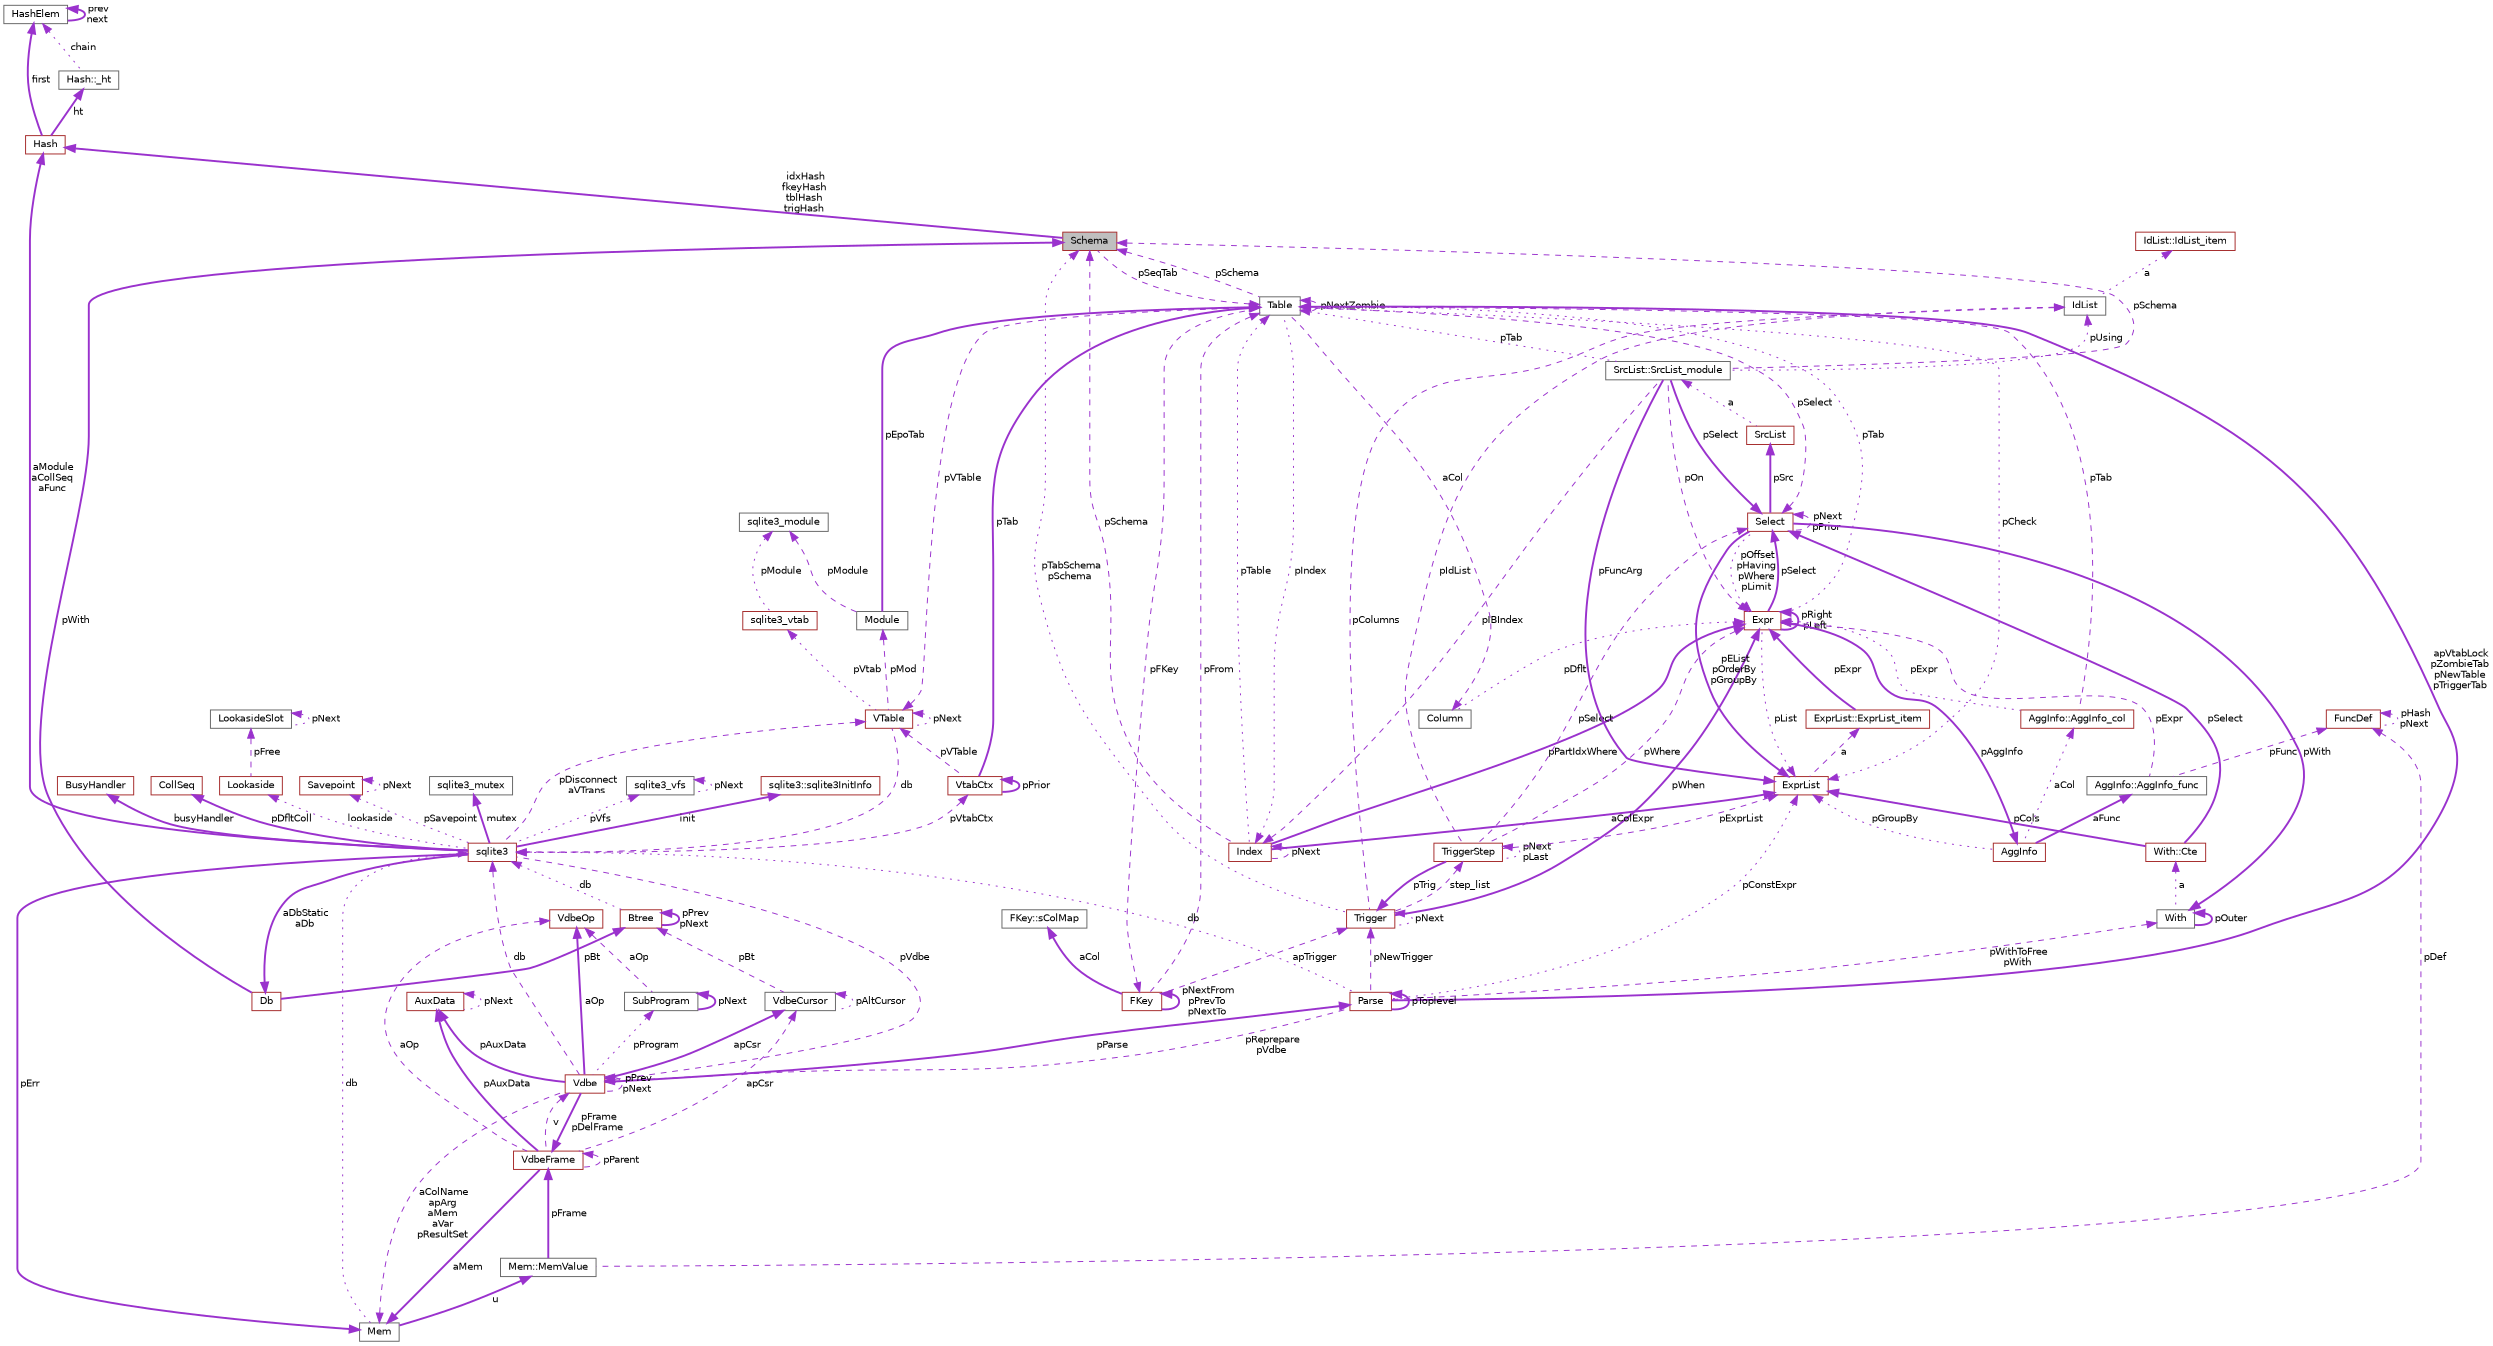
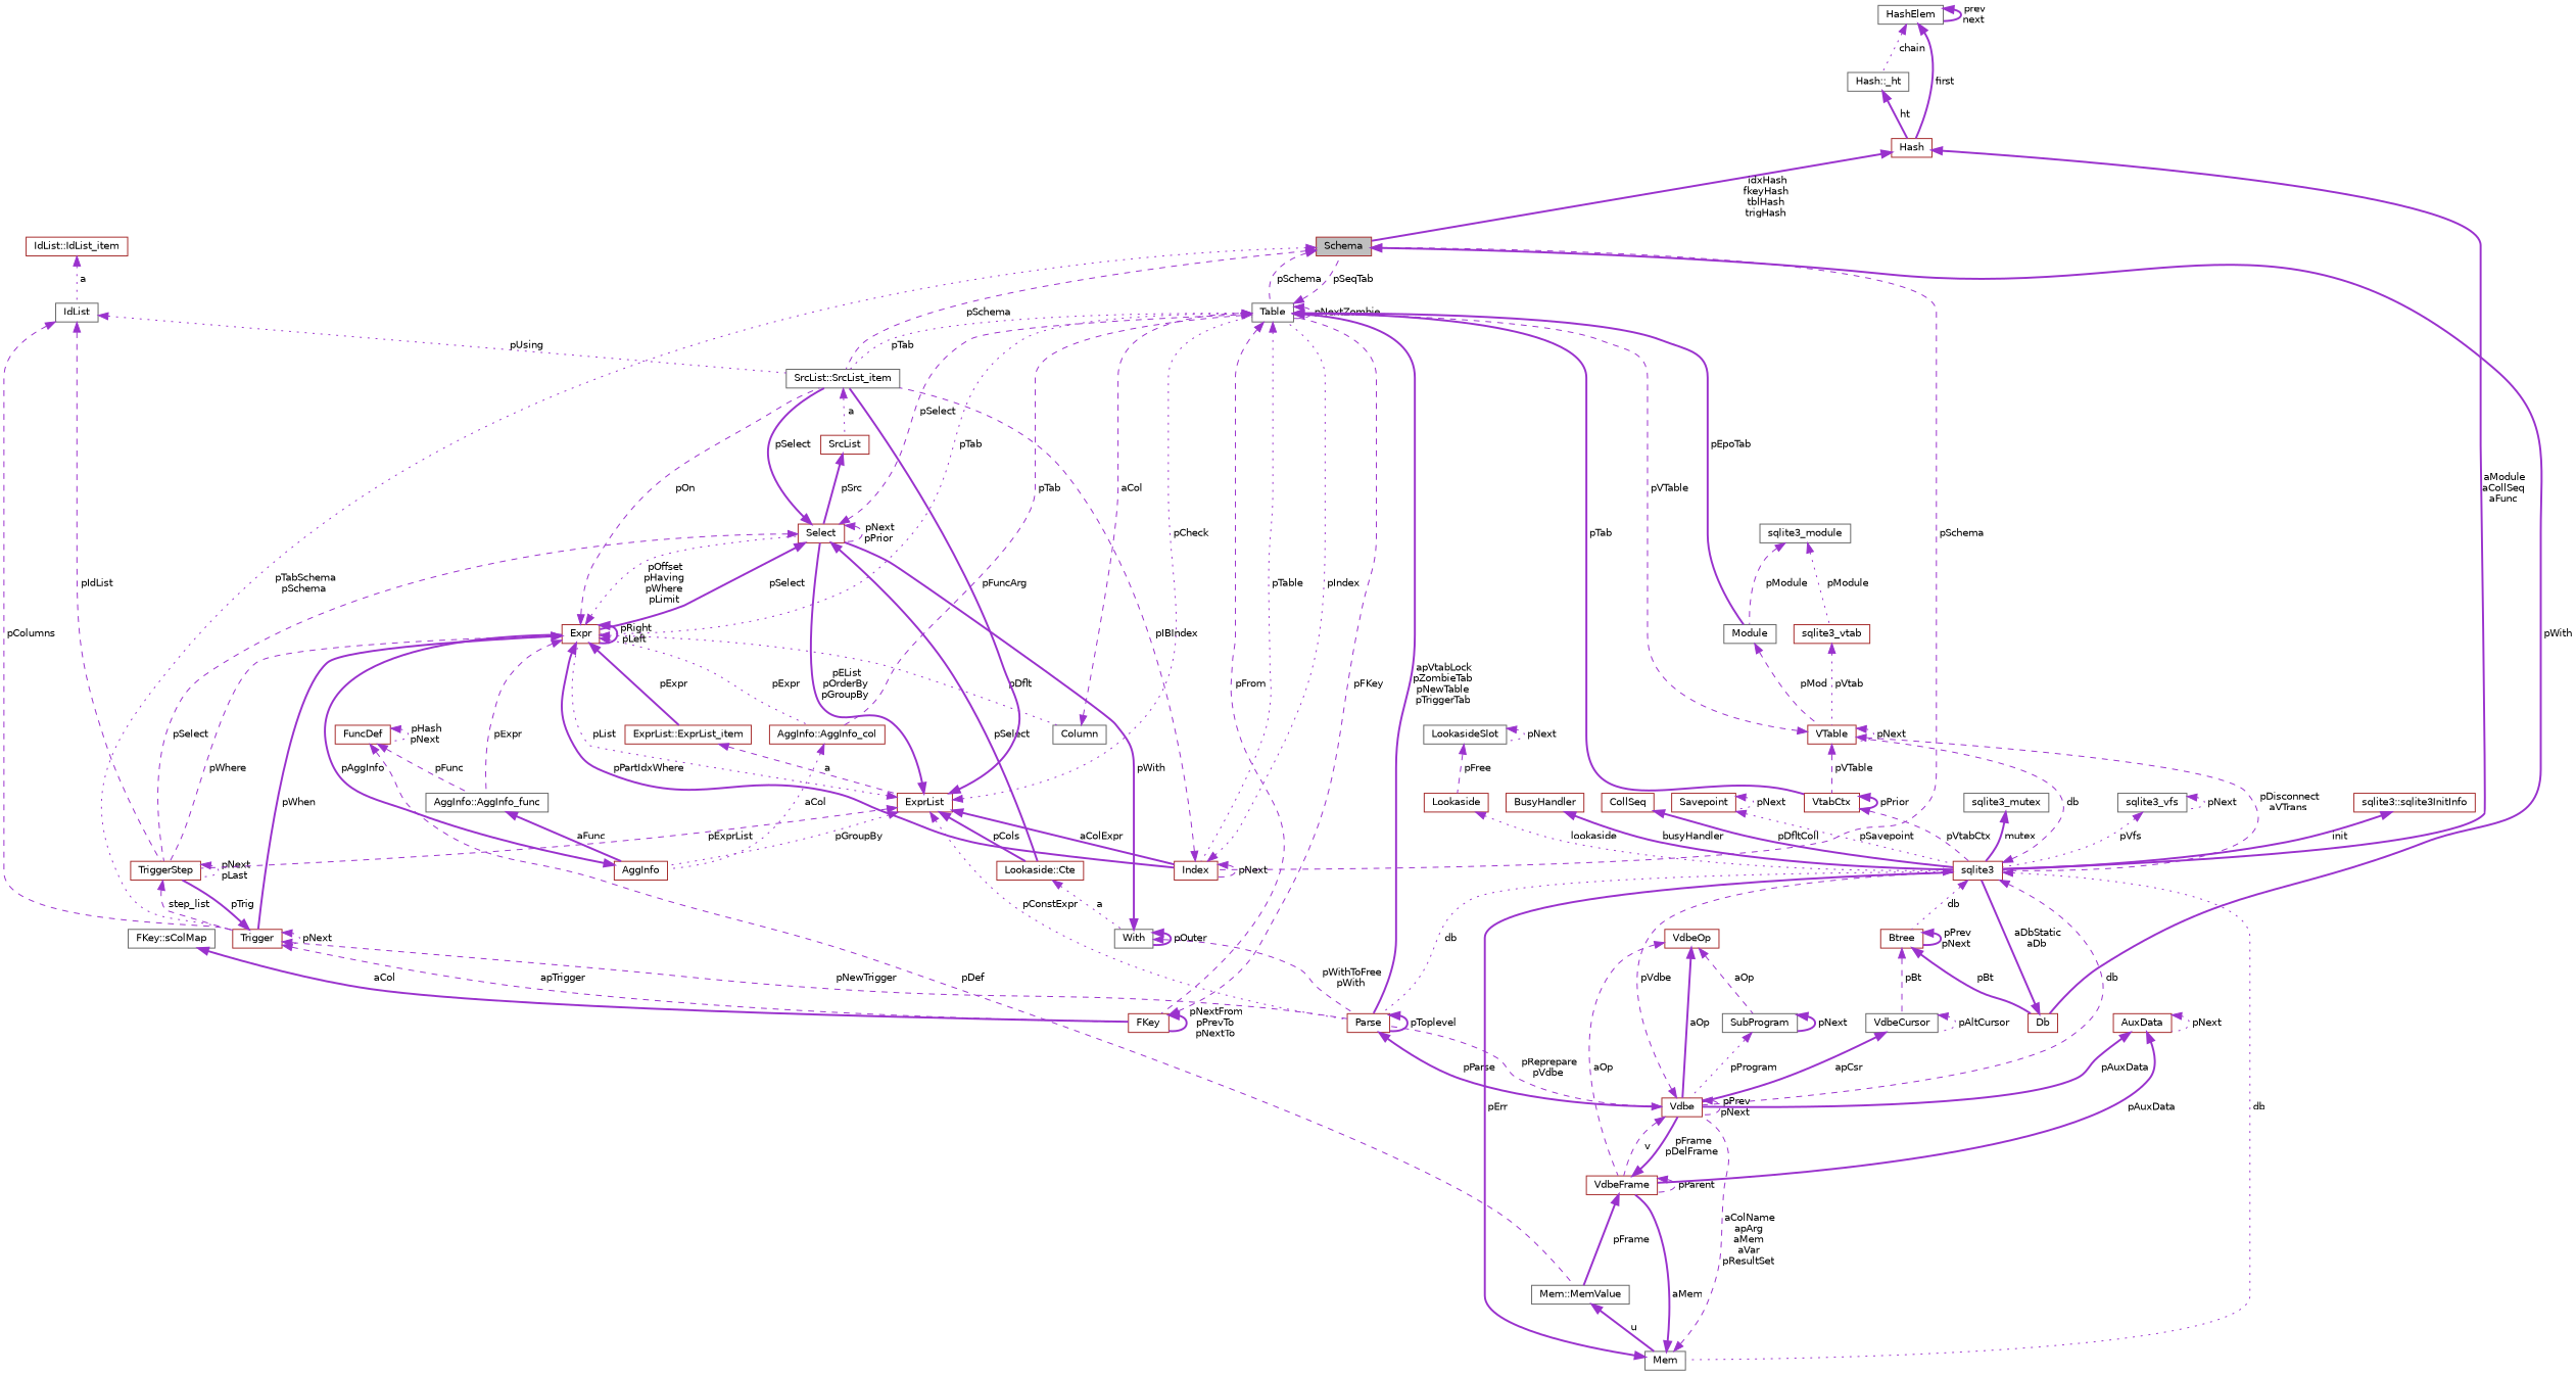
  digraph {
    rankdir=TB
    node [color=brown fillcolor=white fontname=Helvetica fontsize=10 shape=record style=filled]
    edge [color=darkorchid3 dir=back fontname=Helvetica fontsize=10 labelfontname=Helvetica labelfontsize=10 style=bold]
    n1 [fillcolor=grey75 fontcolor=black height=0.2 label=Schema width=0.4]
    n2 [color=gray40 height=0.2 label=Table width=0.4]
-   n3 [color=gray40 height=0.2 label="SrcList::SrcList_module" width=0.4]
+   n3 [color=gray40 height=0.2 label="SrcList::SrcList_item" width=0.4]
    n4 [height=0.2 label=Index width=0.4]
    n5 [height=0.2 label=Trigger width=0.4]
    n6 [height=0.2 label=Db width=0.4]
    n7 [height=0.2 label=Expr width=0.4]
    n8 [height=0.2 label="AggInfo::AggInfo_col" width=0.4]
    n9 [height=0.2 label=FKey width=0.4]
    n10 [height=0.2 label=Parse width=0.4]
    n11 [height=0.2 label=VtabCtx width=0.4]
    n12 [color=gray40 height=0.2 label=Module width=0.4]
    n13 [height=0.2 label=SrcList width=0.4]
    n14 [height=0.2 label=TriggerStep width=0.4]
    n15 [height=0.2 label=sqlite3 width=0.4]
    n16 [color=gray40 height=0.2 label=Column width=0.4]
    n17 [color=gray40 height=0.2 label="AggInfo::AggInfo_func" width=0.4]
    n18 [height=0.2 label="ExprList::ExprList_item" width=0.4]
    n19 [height=0.2 label=Select width=0.4]
    n20 [height=0.2 label=AggInfo width=0.4]
    n21 [height=0.2 label=Vdbe width=0.4]
    n22 [height=0.2 label=VTable width=0.4]
    n23 [height=0.2 label=ExprList width=0.4]
-   n24 [height=0.2 label="With::Cte" width=0.4]
+   n24 [height=0.2 label="Lookaside::Cte" width=0.4]
    n25 [height=0.2 label=FuncDef width=0.4]
    n26 [color=gray40 height=0.2 label="Mem::MemValue" width=0.4]
    n27 [color=gray40 height=0.2 label=Mem width=0.4]
    n28 [color=gray40 height=0.2 label=With width=0.4]
    n29 [color=gray40 height=0.2 label=IdList width=0.4]
    n30 [height=0.2 label="IdList::IdList_item" width=0.4]
    n31 [color=gray40 height=0.2 label="FKey::sColMap" width=0.4]
    n32 [height=0.2 label=Btree width=0.4]
    n33 [height=0.2 label=VdbeFrame width=0.4]
    n34 [color=gray40 height=0.2 label=VdbeCursor width=0.4]
    n35 [height=0.2 label=AuxData width=0.4]
    n36 [color=gray40 height=0.2 label=SubProgram width=0.4]
    n37 [height=0.2 label=VdbeOp width=0.4]
    n38 [height=0.2 label=Savepoint width=0.4]
    n39 [height=0.2 label=Lookaside width=0.4]
    n40 [color=gray40 height=0.2 label=LookasideSlot width=0.4]
    n41 [color=gray40 height=0.2 label=sqlite3_mutex width=0.4]
    n42 [color=gray40 height=0.2 label=sqlite3_vfs width=0.4]
    n43 [height=0.2 label="sqlite3::sqlite3InitInfo" width=0.4]
    n44 [height=0.2 label=BusyHandler width=0.4]
    n45 [height=0.2 label=CollSeq width=0.4]
    n46 [height=0.2 label=Hash width=0.4]
    n47 [color=gray40 height=0.2 label="Hash::_ht" width=0.4]
    n48 [color=gray40 height=0.2 label=HashElem width=0.4]
    n49 [color=gray40 height=0.2 label=sqlite3_module width=0.4]
    n50 [height=0.2 label=sqlite3_vtab width=0.4]
    n1 -> n2 [label=" pSchema" style=dashed]
    n1 -> n3 [label=" pSchema" style=dashed]
    n1 -> n4 [label=" pSchema" style=dashed]
    n1 -> n5 [label=" pTabSchema\npSchema" style=dotted]
    n1 -> n6 [label=" pWith"]
    n2 -> n1 [label=" pSeqTab" style=dashed]
    n2 -> n2 [label=" pNextZombie" style=dashed]
    n2 -> n3 [label=" pTab" style=dotted]
    n2 -> n4 [label=" pTable" style=dotted]
    n2 -> n7 [label=" pTab" style=dotted]
    n2 -> n8 [label=" pTab" style=dashed]
    n2 -> n9 [label=" pFrom" style=dashed]
    n2 -> n10 [label=" apVtabLock\npZombieTab\npNewTable\npTriggerTab"]
    n2 -> n11 [label=" pTab"]
    n2 -> n12 [label=" pEpoTab"]
    n3 -> n13 [label=" a" style=dotted]
    n4 -> n2 [label=" pIndex" style=dotted]
    n4 -> n3 [label=" pIBIndex" style=dashed]
    n4 -> n4 [label=" pNext" style=dashed]
    n5 -> n5 [label=" pNext" style=dotted]
    n5 -> n9 [label=" apTrigger" style=dashed]
    n5 -> n10 [label=" pNewTrigger" style=dashed]
    n5 -> n14 [label=" pTrig"]
    n6 -> n15 [label=" aDbStatic\naDb"]
    n7 -> n3 [label=" pOn" style=dashed]
    n7 -> n4 [label=" pPartIdxWhere"]
    n7 -> n5 [label=" pWhen"]
    n7 -> n7 [label=" pRight\npLeft"]
    n7 -> n8 [label=" pExpr" style=dotted]
    n7 -> n14 [label=" pWhere" style=dashed]
    n7 -> n16 [label=" pDflt" style=dotted]
    n7 -> n17 [label=" pExpr" style=dashed]
    n7 -> n18 [label=" pExpr"]
    n7 -> n19 [label=" pOffset\npHaving\npWhere\npLimit" style=dotted]
    n8 -> n20 [label=" aCol" style=dotted]
    n9 -> n2 [label=" pFKey" style=dashed]
    n9 -> n9 [label=" pNextFrom\npPrevTo\npNextTo"]
    n10 -> n10 [label=" pToplevel"]
    n10 -> n21 [label=" pParse"]
    n11 -> n11 [label=" pPrior"]
    n11 -> n15 [label=" pVtabCtx" style=dashed]
    n12 -> n22 [label=" pMod" style=dashed]
    n13 -> n19 [label=" pSrc"]
    n14 -> n5 [label=" step_list" style=dashed]
    n14 -> n14 [label=" pNext\npLast" style=dotted]
    n15 -> n10 [label=" db" style=dotted]
    n15 -> n21 [label=" db" style=dashed]
    n15 -> n22 [label=" db" style=dashed]
    n15 -> n27 [label=" db" style=dotted]
    n15 -> n32 [label=" db" style=dotted]
    n16 -> n2 [label=" aCol" style=dashed]
    n17 -> n20 [label=" aFunc"]
    n18 -> n23 [label=" a" style=dashed]
    n19 -> n2 [label=" pSelect" style=dashed]
    n19 -> n3 [label=" pSelect"]
    n19 -> n7 [label=" pSelect"]
    n19 -> n14 [label=" pSelect" style=dashed]
    n19 -> n19 [label=" pNext\npPrior" style=dashed]
    n19 -> n24 [label=" pSelect"]
    n20 -> n7 [label=" pAggInfo"]
    n21 -> n10 [label=" pReprepare\npVdbe" style=dashed]
    n21 -> n15 [label=" pVdbe" style=dashed]
    n21 -> n21 [label=" pPrev\npNext" style=dashed]
    n21 -> n33 [label=" v" style=dashed]
    n22 -> n2 [label=" pVTable" style=dashed]
    n22 -> n11 [label=" pVTable" style=dashed]
    n22 -> n15 [label=" pDisconnect\naVTrans" style=dashed]
    n22 -> n22 [label=" pNext" style=dotted]
    n23 -> n2 [label=" pCheck" style=dotted]
    n23 -> n3 [label=" pFuncArg"]
    n23 -> n4 [label=" aColExpr"]
    n23 -> n7 [label=" pList" style=dotted]
    n23 -> n10 [label=" pConstExpr" style=dotted]
    n23 -> n14 [label=" pExprList" style=dashed]
    n23 -> n19 [label=" pEList\npOrderBy\npGroupBy"]
    n23 -> n20 [label=" pGroupBy" style=dotted]
    n23 -> n24 [label=" pCols"]
    n24 -> n28 [label=" a" style=dotted]
    n25 -> n17 [label=" pFunc" style=dashed]
    n25 -> n25 [label=" pHash\npNext" style=dotted]
    n25 -> n26 [label=" pDef" style=dashed]
    n26 -> n27 [label=" u"]
    n27 -> n15 [label=" pErr"]
    n27 -> n21 [label=" aColName\napArg\naMem\naVar\npResultSet" style=dashed]
    n27 -> n33 [label=" aMem"]
    n28 -> n10 [label=" pWithToFree\npWith" style=dashed]
    n28 -> n19 [label=" pWith"]
    n28 -> n28 [label=" pOuter"]
    n29 -> n3 [label=" pUsing" style=dotted]
    n29 -> n5 [label=" pColumns" style=dashed]
    n29 -> n14 [label=" pIdList" style=dashed]
    n30 -> n29 [label=" a" style=dotted]
    n31 -> n9 [label=" aCol"]
    n32 -> n6 [label=" pBt"]
    n32 -> n32 [label=" pPrev\npNext"]
    n32 -> n34 [label=" pBt" style=dashed]
    n33 -> n21 [label=" pFrame\npDelFrame"]
    n33 -> n26 [label=" pFrame"]
    n33 -> n33 [label=" pParent" style=dashed]
    n34 -> n21 [label=" apCsr"]
-   n34 -> n33 [label=" apCsr" style=dashed]
    n34 -> n34 [label=" pAltCursor" style=dotted]
    n35 -> n21 [label=" pAuxData"]
    n35 -> n33 [label=" pAuxData"]
    n35 -> n35 [label=" pNext" style=dotted]
    n36 -> n21 [label=" pProgram" style=dotted]
    n36 -> n36 [label=" pNext"]
    n37 -> n21 [label=" aOp"]
    n37 -> n33 [label=" aOp" style=dashed]
    n37 -> n36 [label=" aOp" style=dashed]
    n38 -> n15 [label=" pSavepoint" style=dotted]
    n38 -> n38 [label=" pNext" style=dotted]
    n39 -> n15 [label=" lookaside" style=dotted]
    n40 -> n39 [label=" pFree" style=dashed]
    n40 -> n40 [label=" pNext" style=dotted]
    n41 -> n15 [label=" mutex"]
    n42 -> n15 [label=" pVfs" style=dotted]
    n42 -> n42 [label=" pNext" style=dotted]
    n43 -> n15 [label=" init"]
    n44 -> n15 [label=" busyHandler"]
    n45 -> n15 [label=" pDfltColl"]
    n46 -> n1 [label=" idxHash\nfkeyHash\ntblHash\ntrigHash"]
    n46 -> n15 [label=" aModule\naCollSeq\naFunc"]
    n47 -> n46 [label=" ht"]
    n48 -> n46 [label=" first"]
    n48 -> n47 [label=" chain" style=dotted]
    n48 -> n48 [label=" prev\nnext"]
    n49 -> n12 [label=" pModule" style=dashed]
    n49 -> n50 [label=" pModule" style=dotted]
    n50 -> n22 [label=" pVtab" style=dotted]
  }
